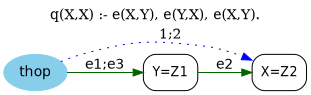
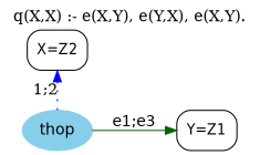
  strict digraph {
    label="q(X,X) :- e(X,Y), e(Y,X), e(X,Y)."
    labelloc=t
    rankdir=LR
    node [fontname="Helvetica-Narrow" shape=box style=rounded]
    edge [color=darkgreen fontname=helvetica]
    n1 [height=0.5 label="X=Z2" width=0.75]
    n2 [height=0.5 label="Y=Z1" width=0.75]
    thop [color=skyblue fillcolor=skyblue fontname=helvetica height=0.5 shape=oval style="filled,rounded" width=0.79437]
-   n2 -> n1 [label=e2]
    thop -> n1 [color=blue constraint=false label="1;2" style=dotted fontname=""]
    thop -> n2 [label="e1;e3"]
  }
